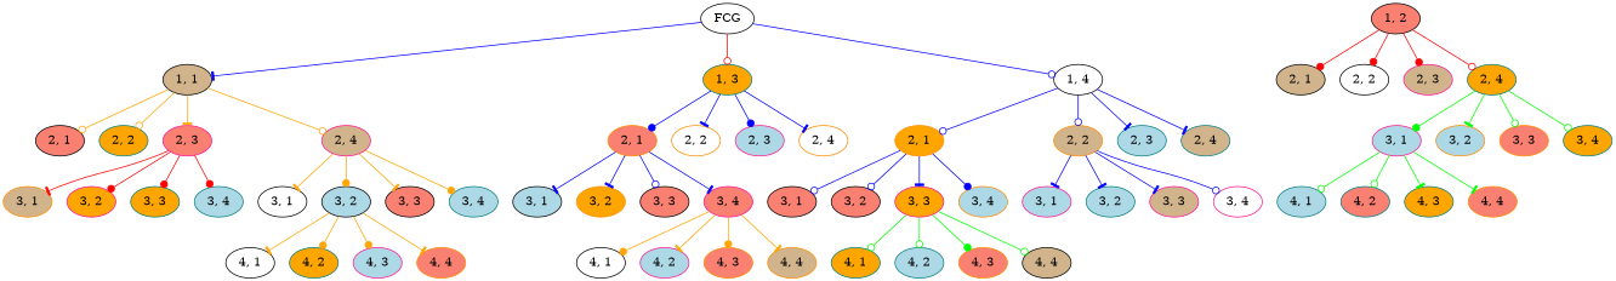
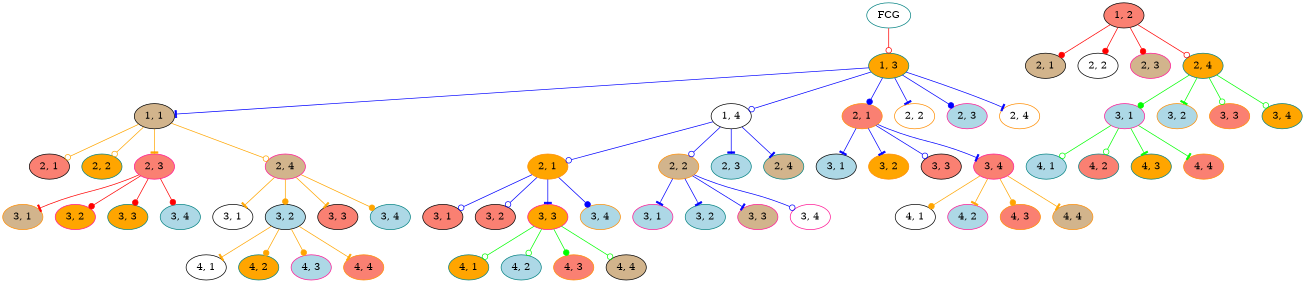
  digraph {
    node [color=teal fillcolor=salmon style=filled]
    edge [arrowhead=tee color=blue]
-   n1 [color=black fillcolor=white label=FCG]
+   n1 [fillcolor=white label=FCG]
    n2 [color=black fillcolor=tan label="1, 1"]
    n3 [fillcolor=orange label="1, 3"]
    n4 [color=black fillcolor=white label="1, 4"]
    n5 [color=black label="2, 1"]
    n6 [fillcolor=orange label="2, 2"]
    n7 [color=deeppink label="2, 3"]
    n8 [color=deeppink fillcolor=tan label="2, 4"]
    n9 [color=black label="1, 2"]
    n10 [color=black fillcolor=tan label="2, 1"]
    n11 [color=black fillcolor=white label="2, 2"]
    n12 [color=deeppink fillcolor=tan label="2, 3"]
    n13 [fillcolor=orange label="2, 4"]
    n14 [color=darkorange label="2, 1"]
    n15 [color=darkorange fillcolor=white label="2, 2"]
    n16 [color=deeppink fillcolor=lightblue label="2, 3"]
    n17 [color=darkorange fillcolor=white label="2, 4"]
    n18 [color=darkorange fillcolor=orange label="2, 1"]
    n19 [color=darkorange fillcolor=tan label="2, 2"]
    n20 [fillcolor=lightblue label="2, 3"]
    n21 [fillcolor=tan label="2, 4"]
    n22 [color=darkorange fillcolor=tan label="3, 1"]
    n23 [color=deeppink fillcolor=orange label="3, 2"]
    n24 [fillcolor=orange label="3, 3"]
    n25 [fillcolor=lightblue label="3, 4"]
    n26 [color=black fillcolor=white label="3, 1"]
    n27 [color=black fillcolor=lightblue label="3, 2"]
    n28 [color=black label="3, 3"]
    n29 [fillcolor=lightblue label="3, 4"]
    n30 [color=deeppink fillcolor=lightblue label="3, 1"]
    n31 [color=darkorange fillcolor=lightblue label="3, 2"]
    n32 [color=darkorange label="3, 3"]
    n33 [fillcolor=orange label="3, 4"]
    n34 [color=black fillcolor=lightblue label="3, 1"]
    n35 [color=darkorange fillcolor=orange label="3, 2"]
    n36 [color=black label="3, 3"]
    n37 [color=deeppink label="3, 4"]
    n38 [fillcolor=lightblue label="4, 1"]
    n39 [label="4, 2"]
    n40 [fillcolor=orange label="4, 3"]
    n41 [color=darkorange label="4, 4"]
    n42 [color=black fillcolor=white label="4, 1"]
    n43 [color=deeppink fillcolor=lightblue label="4, 2"]
    n44 [color=darkorange label="4, 3"]
    n45 [color=darkorange fillcolor=tan label="4, 4"]
    n46 [color=black fillcolor=white label="4, 1"]
    n47 [fillcolor=orange label="4, 2"]
    n48 [color=deeppink fillcolor=lightblue label="4, 3"]
    n49 [color=darkorange label="4, 4"]
    n50 [color=black label="3, 1"]
    n51 [color=black label="3, 2"]
    n52 [color=deeppink fillcolor=orange label="3, 3"]
    n53 [color=darkorange fillcolor=lightblue label="3, 4"]
    n54 [fillcolor=orange label="4, 1"]
    n55 [fillcolor=lightblue label="4, 2"]
    n56 [color=darkorange label="4, 3"]
    n57 [color=black fillcolor=tan label="4, 4"]
    n58 [color=deeppink fillcolor=lightblue label="3, 1"]
    n59 [fillcolor=lightblue label="3, 2"]
    n60 [color=deeppink fillcolor=tan label="3, 3"]
    n61 [color=deeppink fillcolor=white label="3, 4"]
-   n1 -> n2
+   n3 -> n2
    n1 -> n3 [arrowhead=odot color=red]
-   n1 -> n4 [arrowhead=odot]
+   n3 -> n4 [arrowhead=odot]
    n2 -> n5 [arrowhead=odot color=orange]
    n2 -> n6 [arrowhead=odot color=orange]
    n2 -> n7 [color=orange]
    n2 -> n8 [arrowhead=odot color=orange]
    n3 -> n14 [arrowhead=dot]
    n3 -> n15
    n3 -> n16 [arrowhead=dot]
    n3 -> n17
    n4 -> n18 [arrowhead=odot]
    n4 -> n19 [arrowhead=odot]
    n4 -> n20
    n4 -> n21
    n7 -> n22 [color=red]
    n7 -> n23 [arrowhead=dot color=red]
    n7 -> n24 [arrowhead=dot color=red]
    n7 -> n25 [arrowhead=dot color=red]
    n8 -> n26 [color=orange]
    n8 -> n27 [arrowhead=dot color=orange]
    n8 -> n28 [color=orange]
    n8 -> n29 [arrowhead=dot color=orange]
    n9 -> n10 [arrowhead=dot color=red]
    n9 -> n11 [arrowhead=dot color=red]
    n9 -> n12 [arrowhead=dot color=red]
    n9 -> n13 [arrowhead=odot color=red]
    n13 -> n30 [arrowhead=dot color=green]
    n13 -> n31 [color=green]
    n13 -> n32 [arrowhead=odot color=green]
    n13 -> n33 [arrowhead=odot color=green]
    n14 -> n34
    n14 -> n35
    n14 -> n36 [arrowhead=odot]
    n14 -> n37
    n18 -> n50 [arrowhead=odot]
    n18 -> n51 [arrowhead=odot]
    n18 -> n52
    n18 -> n53 [arrowhead=dot]
    n19 -> n58
    n19 -> n59
    n19 -> n60
    n19 -> n61 [arrowhead=odot]
    n27 -> n46 [color=orange]
    n27 -> n47 [arrowhead=dot color=orange]
    n27 -> n48 [arrowhead=dot color=orange]
    n27 -> n49 [color=orange]
    n30 -> n38 [arrowhead=odot color=green]
    n30 -> n39 [arrowhead=odot color=green]
    n30 -> n40 [color=green]
    n30 -> n41 [color=green]
    n37 -> n42 [arrowhead=dot color=orange]
    n37 -> n43 [color=orange]
    n37 -> n44 [arrowhead=dot color=orange]
    n37 -> n45 [color=orange]
    n52 -> n54 [arrowhead=odot color=green]
    n52 -> n55 [arrowhead=odot color=green]
    n52 -> n56 [arrowhead=dot color=green]
    n52 -> n57 [arrowhead=odot color=green]
  }
